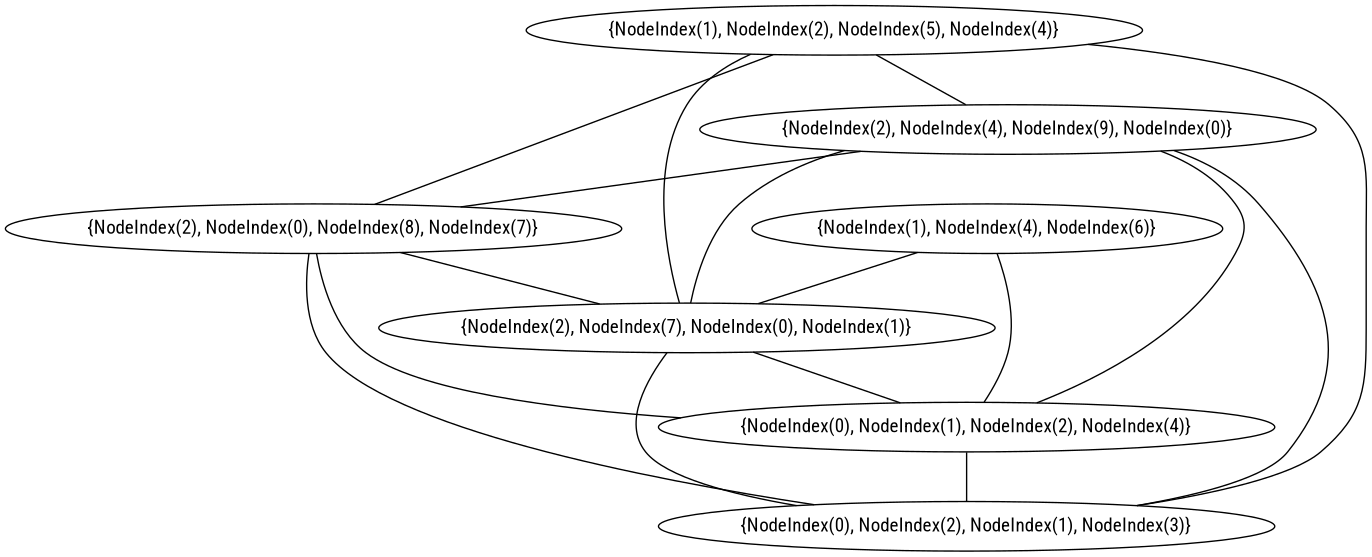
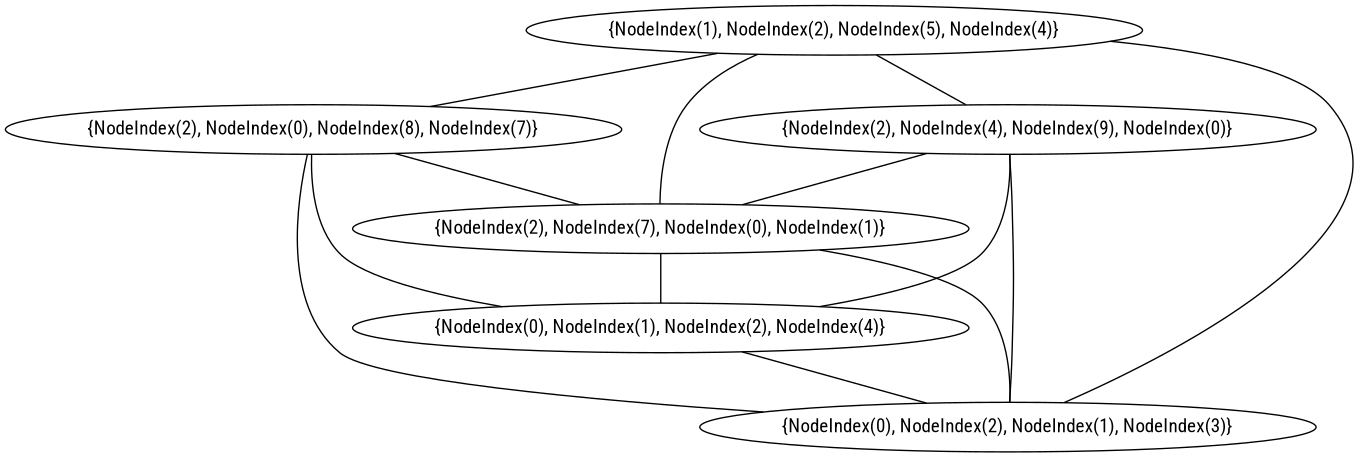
  graph {
    fontname="Roboto Condensed"
    node [fontname="Roboto Condensed"]
    edge [fontname="Roboto Condensed"]
    n1 [label="{NodeIndex(0), NodeIndex(2), NodeIndex(1), NodeIndex(3)}"]
    n2 [label="{NodeIndex(0), NodeIndex(1), NodeIndex(2), NodeIndex(4)}"]
    n3 [label="{NodeIndex(2), NodeIndex(7), NodeIndex(0), NodeIndex(1)}"]
    n4 [label="{NodeIndex(2), NodeIndex(0), NodeIndex(8), NodeIndex(7)}"]
    n5 [label="{NodeIndex(2), NodeIndex(4), NodeIndex(9), NodeIndex(0)}"]
    n6 [label="{NodeIndex(1), NodeIndex(2), NodeIndex(5), NodeIndex(4)}"]
-   n7 [label="{NodeIndex(1), NodeIndex(4), NodeIndex(6)}"]
    n2 -- n1
    n3 -- n1
    n3 -- n2
    n4 -- n1
    n4 -- n2
    n4 -- n3
    n5 -- n1
    n5 -- n2
    n5 -- n3
-   n5 -- n4
    n6 -- n1
    n6 -- n3
    n6 -- n4
    n6 -- n5
-   n7 -- n2
-   n7 -- n3
  }
